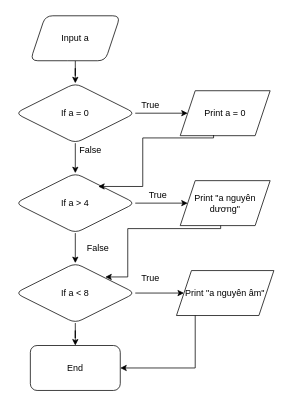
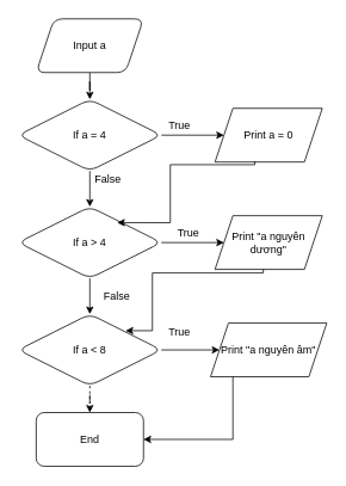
  <mxCell id="0" />
  <mxCell id="1" parent="0" />
  <mxCell id="2" value="" style="edgeStyle=orthogonalEdgeStyle;rounded=0;orthogonalLoop=1;jettySize=auto;html=1;" edge="1" parent="1" source="3" target="6"><mxGeometry relative="1" as="geometry" /></mxCell>
  <mxCell id="3" value="Input a" style="shape=parallelogram;perimeter=parallelogramPerimeter;whiteSpace=wrap;html=1;fixedSize=1;rounded=1;" vertex="1" parent="1"><mxGeometry x="40" y="20" width="120" height="60" as="geometry" /></mxCell>
  <mxCell id="4" value="" style="edgeStyle=orthogonalEdgeStyle;rounded=0;orthogonalLoop=1;jettySize=auto;html=1;" edge="1" parent="1" source="6" target="7"><mxGeometry relative="1" as="geometry" /></mxCell>
  <mxCell id="5" value="" style="edgeStyle=orthogonalEdgeStyle;rounded=0;orthogonalLoop=1;jettySize=auto;html=1;" edge="1" parent="1" source="6" target="11"><mxGeometry relative="1" as="geometry" /></mxCell>
- <mxCell id="6" value="If a = 0" style="rhombus;whiteSpace=wrap;html=1;rounded=1;" vertex="1" parent="1"><mxGeometry x="20" y="110" width="160" height="80" as="geometry" /></mxCell>
+ <mxCell id="6" value="If a = 4" style="rhombus;whiteSpace=wrap;html=1;rounded=1;" vertex="1" parent="1"><mxGeometry x="20" y="110" width="160" height="80" as="geometry" /></mxCell>
  <mxCell id="7" value="Print a = 0" style="shape=parallelogram;perimeter=parallelogramPerimeter;whiteSpace=wrap;html=1;fixedSize=1;" vertex="1" parent="1"><mxGeometry x="240" y="120" width="120" height="60" as="geometry" /></mxCell>
  <mxCell id="8" value="True" style="text;html=1;align=center;verticalAlign=middle;resizable=0;points=[];autosize=1;strokeColor=none;fillColor=none;" vertex="1" parent="1"><mxGeometry x="180" y="130" width="40" height="20" as="geometry" /></mxCell>
  <mxCell id="9" value="" style="edgeStyle=orthogonalEdgeStyle;rounded=0;orthogonalLoop=1;jettySize=auto;html=1;" edge="1" parent="1" source="11" target="13"><mxGeometry relative="1" as="geometry" /></mxCell>
  <mxCell id="10" value="" style="edgeStyle=orthogonalEdgeStyle;rounded=0;orthogonalLoop=1;jettySize=auto;html=1;" edge="1" parent="1" source="11" target="17"><mxGeometry relative="1" as="geometry" /></mxCell>
  <mxCell id="11" value="If a &amp;gt; 4" style="rhombus;whiteSpace=wrap;html=1;rounded=1;" vertex="1" parent="1"><mxGeometry x="20" y="230" width="160" height="80" as="geometry" /></mxCell>
  <mxCell id="12" value="False" style="text;html=1;align=center;verticalAlign=middle;resizable=0;points=[];autosize=1;strokeColor=none;fillColor=none;" vertex="1" parent="1"><mxGeometry x="100" y="190" width="40" height="20" as="geometry" /></mxCell>
  <mxCell id="13" value="Print &quot;a nguyên dương&quot;" style="shape=parallelogram;perimeter=parallelogramPerimeter;whiteSpace=wrap;html=1;fixedSize=1;" vertex="1" parent="1"><mxGeometry x="240" y="240" width="120" height="60" as="geometry" /></mxCell>
  <mxCell id="14" value="True" style="text;html=1;align=center;verticalAlign=middle;resizable=0;points=[];autosize=1;strokeColor=none;fillColor=none;" vertex="1" parent="1"><mxGeometry x="190" y="250" width="40" height="20" as="geometry" /></mxCell>
  <mxCell id="15" value="" style="edgeStyle=orthogonalEdgeStyle;rounded=0;orthogonalLoop=1;jettySize=auto;html=1;" edge="1" parent="1" source="17" target="19"><mxGeometry relative="1" as="geometry" /></mxCell>
- <mxCell id="16" value="" style="edgeStyle=orthogonalEdgeStyle;rounded=0;orthogonalLoop=1;jettySize=auto;html=1;" edge="1" parent="1" source="17" target="21"><mxGeometry relative="1" as="geometry" /></mxCell>
+ <mxCell id="16" value="" style="edgeStyle=orthogonalEdgeStyle;rounded=0;orthogonalLoop=1;jettySize=auto;html=1;dashed=1;" edge="1" parent="1" source="17" target="21"><mxGeometry relative="1" as="geometry" /></mxCell>
  <mxCell id="17" value="If a &amp;lt; 8" style="rhombus;whiteSpace=wrap;html=1;rounded=1;" vertex="1" parent="1"><mxGeometry x="20" y="350" width="160" height="80" as="geometry" /></mxCell>
  <mxCell id="18" value="False" style="text;html=1;align=center;verticalAlign=middle;resizable=0;points=[];autosize=1;strokeColor=none;fillColor=none;" vertex="1" parent="1"><mxGeometry x="110" y="320" width="40" height="20" as="geometry" /></mxCell>
  <mxCell id="19" value="Print &quot;a nguyên âm&quot;" style="shape=parallelogram;perimeter=parallelogramPerimeter;whiteSpace=wrap;html=1;fixedSize=1;" vertex="1" parent="1"><mxGeometry x="235" y="360" width="130" height="60" as="geometry" /></mxCell>
  <mxCell id="20" value="True" style="text;html=1;align=center;verticalAlign=middle;resizable=0;points=[];autosize=1;strokeColor=none;fillColor=none;" vertex="1" parent="1"><mxGeometry x="180" y="360" width="40" height="20" as="geometry" /></mxCell>
  <mxCell id="21" value="End" style="whiteSpace=wrap;html=1;rounded=1;" vertex="1" parent="1"><mxGeometry x="40" y="460" width="120" height="60" as="geometry" /></mxCell>
  <mxCell id="22" value="" style="edgeStyle=orthogonalEdgeStyle;rounded=0;orthogonalLoop=1;jettySize=auto;html=1;entryX=0.691;entryY=0.222;entryDx=0;entryDy=0;entryPerimeter=0;exitX=0.371;exitY=0.987;exitDx=0;exitDy=0;exitPerimeter=0;" edge="1" parent="1" source="7" target="11"><mxGeometry relative="1" as="geometry"><mxPoint x="190" y="160" as="sourcePoint" /><mxPoint x="260" y="160" as="targetPoint" /><Array as="points"><mxPoint x="285" y="183" /><mxPoint x="190" y="183" /><mxPoint x="190" y="248" /></Array></mxGeometry></mxCell>
  <mxCell id="23" value="" style="edgeStyle=orthogonalEdgeStyle;rounded=0;orthogonalLoop=1;jettySize=auto;html=1;entryX=0.691;entryY=0.222;entryDx=0;entryDy=0;entryPerimeter=0;exitX=0.371;exitY=0.987;exitDx=0;exitDy=0;exitPerimeter=0;" edge="1" parent="1"><mxGeometry relative="1" as="geometry"><mxPoint x="293.96" y="300" as="sourcePoint" /><mxPoint x="140" y="368.54" as="targetPoint" /><Array as="points"><mxPoint x="294" y="304" /><mxPoint x="170" y="304" /><mxPoint x="170" y="368" /></Array></mxGeometry></mxCell>
  <mxCell id="24" value="" style="edgeStyle=orthogonalEdgeStyle;rounded=0;orthogonalLoop=1;jettySize=auto;html=1;entryX=1;entryY=0.5;entryDx=0;entryDy=0;" edge="1" parent="1" source="19" target="21"><mxGeometry relative="1" as="geometry"><mxPoint x="110.048" y="439.976" as="sourcePoint" /><mxPoint x="210" y="490" as="targetPoint" /><Array as="points"><mxPoint x="260" y="490" /></Array></mxGeometry></mxCell>
